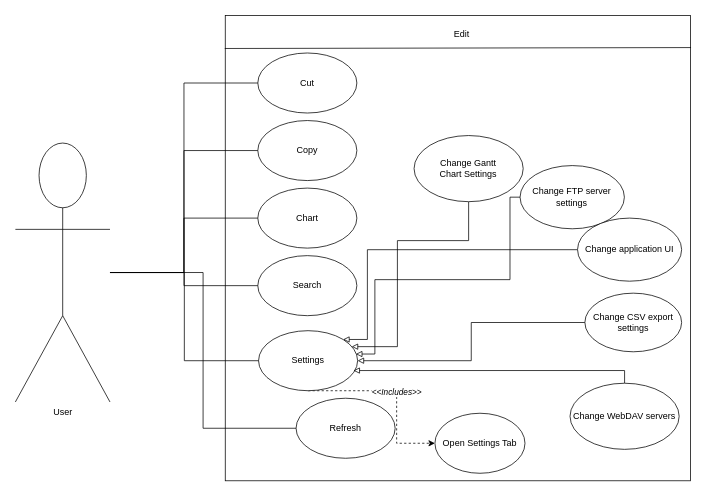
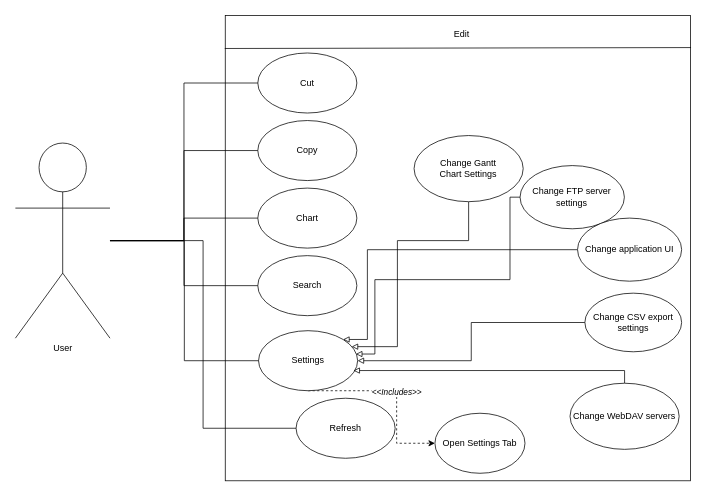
  <mxCell id="0" />
  <mxCell id="1" parent="0" />
  <mxCell id="2" value="" style="whiteSpace=wrap;html=1;aspect=fixed;" vertex="1" parent="1"><mxGeometry x="299.62" y="20" width="620" height="620" as="geometry" /></mxCell>
  <mxCell id="3" value="" style="endArrow=none;html=1;rounded=0;exitX=-0.001;exitY=0.071;exitDx=0;exitDy=0;exitPerimeter=0;entryX=1.001;entryY=0.069;entryDx=0;entryDy=0;entryPerimeter=0;" edge="1" parent="1" source="2" target="2"><mxGeometry width="50" height="50" relative="1" as="geometry"><mxPoint x="455.24" y="290" as="sourcePoint" /><mxPoint x="885.24" y="73" as="targetPoint" /></mxGeometry></mxCell>
  <mxCell id="4" value="Edit" style="text;html=1;strokeColor=none;fillColor=none;align=center;verticalAlign=middle;whiteSpace=wrap;rounded=0;" vertex="1" parent="1"><mxGeometry x="585.24" y="30" width="60" height="30" as="geometry" /></mxCell>
  <mxCell id="5" value="Chart" style="ellipse;whiteSpace=wrap;html=1;" vertex="1" parent="1"><mxGeometry x="342.99" y="250" width="132" height="80" as="geometry" /></mxCell>
  <mxCell id="6" value="Refresh" style="ellipse;whiteSpace=wrap;html=1;" vertex="1" parent="1"><mxGeometry x="393.99" y="530" width="132" height="80" as="geometry" /></mxCell>
  <mxCell id="7" value="&lt;i&gt;&amp;lt;&amp;lt;Includes&amp;gt;&amp;gt;&lt;/i&gt;" style="edgeStyle=orthogonalEdgeStyle;rounded=0;orthogonalLoop=1;jettySize=auto;html=1;entryX=0;entryY=0.5;entryDx=0;entryDy=0;startArrow=none;startFill=0;endArrow=classic;endFill=1;dashed=1;" edge="1" parent="1" source="8" target="29"><mxGeometry relative="1" as="geometry"><Array as="points"><mxPoint x="528" y="520" /><mxPoint x="528" y="590" /></Array></mxGeometry></mxCell>
  <mxCell id="8" value="Settings" style="ellipse;whiteSpace=wrap;html=1;" vertex="1" parent="1"><mxGeometry x="343.99" y="440" width="132" height="80" as="geometry" /></mxCell>
  <mxCell id="9" value="Search" style="ellipse;whiteSpace=wrap;html=1;" vertex="1" parent="1"><mxGeometry x="342.99" y="340" width="132" height="80" as="geometry" /></mxCell>
  <mxCell id="10" style="edgeStyle=orthogonalEdgeStyle;rounded=0;orthogonalLoop=1;jettySize=auto;html=1;entryX=0.983;entryY=0.389;entryDx=0;entryDy=0;entryPerimeter=0;endArrow=block;endFill=0;" edge="1" parent="1" source="11" target="8"><mxGeometry relative="1" as="geometry"><Array as="points"><mxPoint x="679" y="262" /><mxPoint x="679" y="372" /><mxPoint x="499" y="372" /><mxPoint x="499" y="471" /></Array></mxGeometry></mxCell>
  <mxCell id="11" value="Change FTP server settings" style="ellipse;whiteSpace=wrap;html=1;" vertex="1" parent="1"><mxGeometry x="692.42" y="220" width="139" height="84.24" as="geometry" /></mxCell>
- <mxCell id="12" value="User" style="shape=umlActor;verticalLabelPosition=bottom;verticalAlign=top;html=1;outlineConnect=0;" vertex="1" parent="1"><mxGeometry x="20" y="190" width="126.06" height="345" as="geometry" /></mxCell>
+ <mxCell id="12" value="User" style="shape=umlActor;verticalLabelPosition=bottom;verticalAlign=top;html=1;outlineConnect=0;" vertex="1" parent="1"><mxGeometry x="20" y="190" width="126.06" height="260" as="geometry" /></mxCell>
  <mxCell id="13" style="edgeStyle=orthogonalEdgeStyle;rounded=0;orthogonalLoop=1;jettySize=auto;html=1;entryX=0.958;entryY=0.664;entryDx=0;entryDy=0;entryPerimeter=0;startArrow=none;startFill=0;endArrow=block;endFill=0;" edge="1" parent="1" source="14" target="8"><mxGeometry relative="1" as="geometry"><Array as="points"><mxPoint x="832" y="493" /></Array></mxGeometry></mxCell>
  <mxCell id="14" value="Change WebDAV servers" style="ellipse;whiteSpace=wrap;html=1;" vertex="1" parent="1"><mxGeometry x="759" y="510" width="145.4" height="88.12" as="geometry" /></mxCell>
  <mxCell id="15" style="edgeStyle=orthogonalEdgeStyle;rounded=0;orthogonalLoop=1;jettySize=auto;html=1;entryX=0.94;entryY=0.266;entryDx=0;entryDy=0;endArrow=block;endFill=0;entryPerimeter=0;" edge="1" parent="1" source="17" target="8"><mxGeometry relative="1" as="geometry"><Array as="points"><mxPoint x="529" y="320" /><mxPoint x="529" y="461" /></Array></mxGeometry></mxCell>
  <mxCell id="16" value="Cut" style="ellipse;whiteSpace=wrap;html=1;" vertex="1" parent="1"><mxGeometry x="342.99" y="70" width="132" height="80" as="geometry" /></mxCell>
  <mxCell id="17" value="Change Gantt Chart&amp;nbsp;Settings" style="ellipse;whiteSpace=wrap;html=1;" vertex="1" parent="1"><mxGeometry x="551.2" y="180" width="145.4" height="88.12" as="geometry" /></mxCell>
  <mxCell id="18" value="Copy" style="ellipse;whiteSpace=wrap;html=1;" vertex="1" parent="1"><mxGeometry x="342.99" y="160" width="132" height="80" as="geometry" /></mxCell>
  <mxCell id="19" style="edgeStyle=orthogonalEdgeStyle;rounded=0;orthogonalLoop=1;jettySize=auto;html=1;entryX=0;entryY=0.5;entryDx=0;entryDy=0;endArrow=none;endFill=0;" edge="1" parent="1" source="12" target="6"><mxGeometry relative="1" as="geometry" /></mxCell>
  <mxCell id="20" style="edgeStyle=orthogonalEdgeStyle;rounded=0;orthogonalLoop=1;jettySize=auto;html=1;entryX=0;entryY=0.5;entryDx=0;entryDy=0;endArrow=none;endFill=0;" edge="1" parent="1" source="12" target="9"><mxGeometry relative="1" as="geometry" /></mxCell>
  <mxCell id="21" style="edgeStyle=orthogonalEdgeStyle;rounded=0;orthogonalLoop=1;jettySize=auto;html=1;entryX=0;entryY=0.5;entryDx=0;entryDy=0;endArrow=none;endFill=0;" edge="1" parent="1" source="12" target="5"><mxGeometry relative="1" as="geometry" /></mxCell>
  <mxCell id="22" style="edgeStyle=orthogonalEdgeStyle;rounded=0;orthogonalLoop=1;jettySize=auto;html=1;entryX=0;entryY=0.5;entryDx=0;entryDy=0;endArrow=none;endFill=0;" edge="1" parent="1" source="12" target="8"><mxGeometry relative="1" as="geometry" /></mxCell>
  <mxCell id="23" style="edgeStyle=orthogonalEdgeStyle;rounded=0;orthogonalLoop=1;jettySize=auto;html=1;entryX=0;entryY=0.5;entryDx=0;entryDy=0;endArrow=none;endFill=0;" edge="1" parent="1" source="12" target="18"><mxGeometry relative="1" as="geometry" /></mxCell>
  <mxCell id="24" style="edgeStyle=orthogonalEdgeStyle;rounded=0;orthogonalLoop=1;jettySize=auto;html=1;entryX=0;entryY=0.5;entryDx=0;entryDy=0;endArrow=none;endFill=0;" edge="1" parent="1" source="12" target="16"><mxGeometry relative="1" as="geometry" /></mxCell>
  <mxCell id="25" style="edgeStyle=orthogonalEdgeStyle;rounded=0;orthogonalLoop=1;jettySize=auto;html=1;entryX=1;entryY=0.5;entryDx=0;entryDy=0;startArrow=none;startFill=0;endArrow=block;endFill=0;" edge="1" parent="1" source="28" target="8"><mxGeometry relative="1" as="geometry"><Array as="points" /></mxGeometry></mxCell>
  <mxCell id="26" style="edgeStyle=orthogonalEdgeStyle;rounded=0;orthogonalLoop=1;jettySize=auto;html=1;startArrow=none;startFill=0;endArrow=block;endFill=0;entryX=1;entryY=0;entryDx=0;entryDy=0;" edge="1" parent="1" source="27" target="8"><mxGeometry relative="1" as="geometry"><Array as="points"><mxPoint x="489" y="332" /><mxPoint x="489" y="452" /></Array></mxGeometry></mxCell>
  <mxCell id="27" value="Change application UI" style="ellipse;whiteSpace=wrap;html=1;" vertex="1" parent="1"><mxGeometry x="769" y="290" width="138.7" height="84.06" as="geometry" /></mxCell>
  <mxCell id="28" value="Change CSV export settings" style="ellipse;whiteSpace=wrap;html=1;" vertex="1" parent="1"><mxGeometry x="778.8" y="390" width="128.9" height="78.12" as="geometry" /></mxCell>
  <mxCell id="29" value="Open Settings Tab" style="ellipse;whiteSpace=wrap;html=1;" vertex="1" parent="1"><mxGeometry x="579" y="550" width="120" height="80" as="geometry" /></mxCell>
